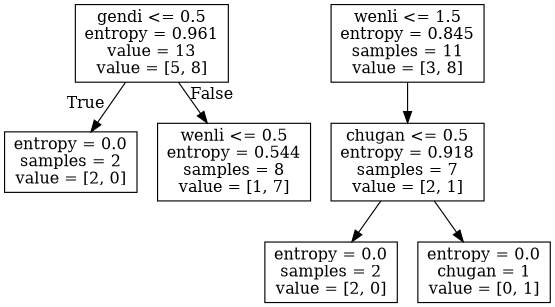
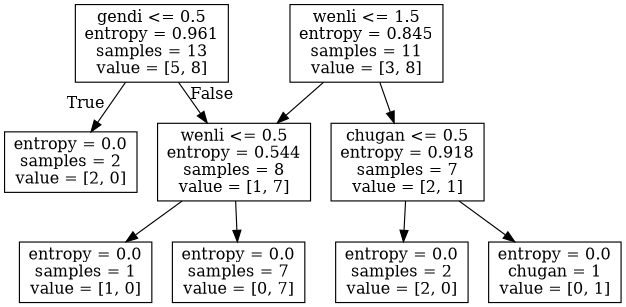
  digraph {
    node [shape=box]
-   n1 [label="gendi <= 0.5\nentropy = 0.961\nvalue = 13\nvalue = [5, 8]"]
+   n1 [label="gendi <= 0.5\nentropy = 0.961\nsamples = 13\nvalue = [5, 8]"]
    n2 [label="entropy = 0.0\nsamples = 2\nvalue = [2, 0]"]
    n3 [label="wenli <= 0.5\nentropy = 0.544\nsamples = 8\nvalue = [1, 7]"]
    n4 [label="wenli <= 1.5\nentropy = 0.845\nsamples = 11\nvalue = [3, 8]"]
    n5 [label="chugan <= 0.5\nentropy = 0.918\nsamples = 7\nvalue = [2, 1]"]
+   n6 [label="entropy = 0.0\nsamples = 1\nvalue = [1, 0]"]
+   n7 [label="entropy = 0.0\nsamples = 7\nvalue = [0, 7]"]
    n8 [label="entropy = 0.0\nsamples = 2\nvalue = [2, 0]"]
    n9 [label="entropy = 0.0\nchugan = 1\nvalue = [0, 1]"]
    n1 -> n2 [headlabel=True labelangle=45 labeldistance=2.5]
    n1 -> n3 [headlabel=False labelangle=-45 labeldistance=2.5]
+   n3 -> n6
+   n3 -> n7
+   n4 -> n3
    n4 -> n5
    n5 -> n8
    n5 -> n9
  }
